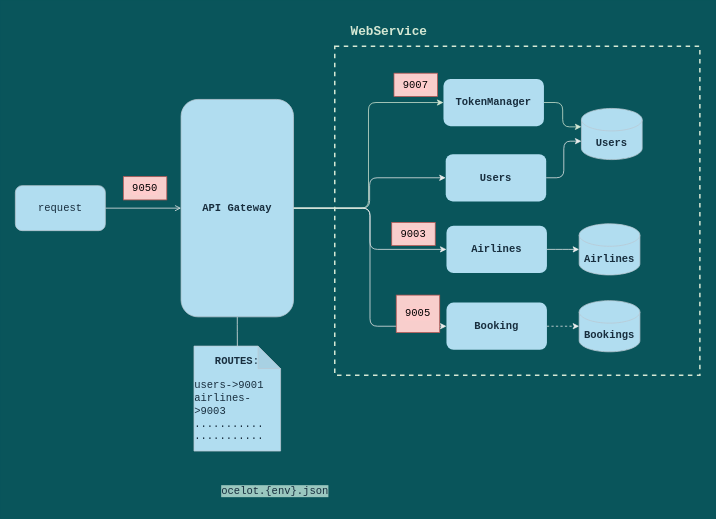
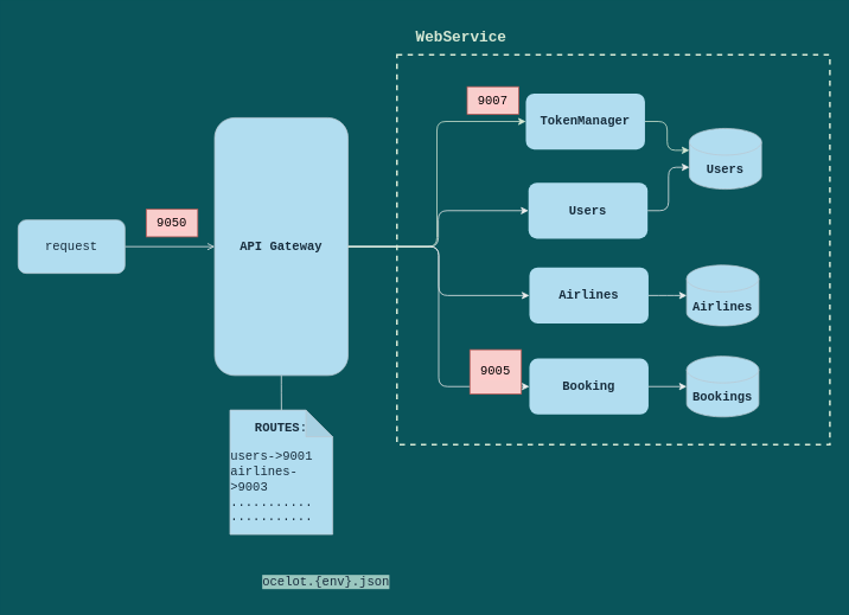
  <mxCell id="0" />
  <mxCell id="1" parent="0" />
  <mxCell id="2" value="" style="edgeStyle=orthogonalEdgeStyle;rounded=1;orthogonalLoop=1;jettySize=auto;html=1;fontFamily=Courier New;fontSize=14;endArrow=none;endFill=0;labelBackgroundColor=#09555B;strokeColor=#EEEEEE;fontColor=#FFFFFF;" parent="1" source="5" target="7" edge="1"><mxGeometry relative="1" as="geometry" /></mxCell>
  <mxCell id="3" style="edgeStyle=orthogonalEdgeStyle;curved=0;rounded=1;sketch=0;orthogonalLoop=1;jettySize=auto;html=1;entryX=0;entryY=0.5;entryDx=0;entryDy=0;fontColor=#FFFFFF;strokeColor=#EEEEEE;" parent="1" source="5" target="12" edge="1"><mxGeometry relative="1" as="geometry" /></mxCell>
  <mxCell id="4" style="edgeStyle=orthogonalEdgeStyle;curved=0;rounded=1;sketch=0;orthogonalLoop=1;jettySize=auto;html=1;exitX=1;exitY=0.5;exitDx=0;exitDy=0;entryX=0;entryY=0.5;entryDx=0;entryDy=0;fontColor=#FFFFFF;strokeColor=#EEEEEE;" parent="1" source="5" target="14" edge="1"><mxGeometry relative="1" as="geometry" /></mxCell>
  <mxCell id="5" value="&lt;font face=&quot;Courier New&quot; style=&quot;font-size: 14px&quot;&gt;&lt;b&gt;API Gateway&lt;/b&gt;&lt;/font&gt;" style="rounded=1;whiteSpace=wrap;html=1;fillColor=#B1DDF0;strokeColor=#BAC8D3;fontColor=#182E3E;" parent="1" vertex="1"><mxGeometry x="241" y="132" width="150" height="290" as="geometry" /></mxCell>
  <mxCell id="6" style="edgeStyle=orthogonalEdgeStyle;curved=0;rounded=1;sketch=0;orthogonalLoop=1;jettySize=auto;html=1;entryX=0;entryY=0.5;entryDx=0;entryDy=0;fontColor=#FFFFFF;strokeColor=#EEEEEE;" parent="1" source="5" target="16" edge="1"><mxGeometry relative="1" as="geometry" /></mxCell>
  <mxCell id="7" value="&lt;font face=&quot;Courier New&quot; style=&quot;font-size: 14px&quot;&gt;&lt;b&gt;ROUTES&lt;/b&gt;:&lt;br&gt;&lt;br&gt;&lt;div style=&quot;text-align: left&quot;&gt;&lt;span&gt;users-&amp;gt;9001&lt;/span&gt;&lt;/div&gt;&lt;div style=&quot;text-align: left&quot;&gt;&lt;span&gt;airlines-&amp;gt;9003&lt;/span&gt;&lt;/div&gt;&lt;div style=&quot;text-align: left&quot;&gt;&lt;span&gt;...........&lt;/span&gt;&lt;/div&gt;&lt;div style=&quot;text-align: left&quot;&gt;&lt;span&gt;...........&lt;/span&gt;&lt;/div&gt;&lt;/font&gt;" style="shape=note;whiteSpace=wrap;html=1;backgroundOutline=1;darkOpacity=0.05;fillColor=#B1DDF0;strokeColor=#BAC8D3;fontColor=#182E3E;rounded=1;" parent="1" vertex="1"><mxGeometry x="258.25" y="461" width="115.5" height="140" as="geometry" /></mxCell>
  <mxCell id="8" value="" style="rounded=0;whiteSpace=wrap;html=1;fillColor=none;dashed=1;strokeColor=#D5E8D4;strokeWidth=2;" parent="1" vertex="1"><mxGeometry x="446" y="61" width="487" height="439" as="geometry" /></mxCell>
  <mxCell id="9" style="edgeStyle=orthogonalEdgeStyle;rounded=1;orthogonalLoop=1;jettySize=auto;html=1;entryX=0;entryY=0.5;entryDx=0;entryDy=0;strokeColor=#D5E8D4;" parent="1" source="5" target="26" edge="1"><mxGeometry relative="1" as="geometry" /></mxCell>
  <mxCell id="10" value="&lt;p&gt;&lt;font style=&quot;font-size: 14px ; background-color: rgb(154 , 199 , 191)&quot; face=&quot;Courier New&quot;&gt;ocelot.{env}.json&lt;/font&gt;&lt;/p&gt;" style="text;html=1;strokeColor=none;fillColor=none;align=center;verticalAlign=middle;whiteSpace=wrap;rounded=1;fontColor=#182E3E;" parent="1" vertex="1"><mxGeometry x="287" y="640" width="158.75" height="30" as="geometry" /></mxCell>
  <mxCell id="11" style="edgeStyle=orthogonalEdgeStyle;curved=0;rounded=1;sketch=0;orthogonalLoop=1;jettySize=auto;html=1;entryX=0;entryY=0;entryDx=0;entryDy=43.688;entryPerimeter=0;fontFamily=Courier New;fontSize=14;fontColor=#FFFFFF;strokeColor=#EEEEEE;" parent="1" source="12" target="22" edge="1"><mxGeometry relative="1" as="geometry" /></mxCell>
  <mxCell id="12" value="&lt;font face=&quot;Courier New&quot; style=&quot;font-size: 14px&quot;&gt;&lt;b&gt;Users&lt;/b&gt;&lt;/font&gt;" style="rounded=1;whiteSpace=wrap;html=1;fillColor=#B1DDF0;strokeColor=none;fontColor=#182E3E;" parent="1" vertex="1"><mxGeometry x="594" y="205" width="134" height="63" as="geometry" /></mxCell>
  <mxCell id="13" style="edgeStyle=orthogonalEdgeStyle;curved=0;rounded=1;sketch=0;orthogonalLoop=1;jettySize=auto;html=1;fontFamily=Courier New;fontSize=14;fontColor=#FFFFFF;strokeColor=#EEEEEE;" parent="1" source="14" target="24" edge="1"><mxGeometry relative="1" as="geometry" /></mxCell>
  <mxCell id="14" value="&lt;font face=&quot;Courier New&quot; style=&quot;font-size: 14px&quot;&gt;&lt;b&gt;Airlines&lt;/b&gt;&lt;/font&gt;" style="rounded=1;whiteSpace=wrap;html=1;fillColor=#B1DDF0;strokeColor=none;fontColor=#182E3E;" parent="1" vertex="1"><mxGeometry x="595" y="300.5" width="134" height="63" as="geometry" /></mxCell>
- <mxCell id="15" style="edgeStyle=orthogonalEdgeStyle;curved=0;rounded=1;sketch=0;orthogonalLoop=1;jettySize=auto;html=1;entryX=0;entryY=0.5;entryDx=0;entryDy=0;entryPerimeter=0;fontFamily=Courier New;fontSize=14;fontColor=#FFFFFF;strokeColor=#EEEEEE;dashed=1;" parent="1" source="16" target="23" edge="1"><mxGeometry relative="1" as="geometry" /></mxCell>
+ <mxCell id="15" style="edgeStyle=orthogonalEdgeStyle;curved=0;rounded=1;sketch=0;orthogonalLoop=1;jettySize=auto;html=1;entryX=0;entryY=0.5;entryDx=0;entryDy=0;entryPerimeter=0;fontFamily=Courier New;fontSize=14;fontColor=#FFFFFF;strokeColor=#EEEEEE;" parent="1" source="16" target="23" edge="1"><mxGeometry relative="1" as="geometry" /></mxCell>
  <mxCell id="16" value="&lt;font face=&quot;Courier New&quot; style=&quot;font-size: 14px&quot;&gt;&lt;b&gt;Booking&lt;/b&gt;&lt;/font&gt;" style="rounded=1;whiteSpace=wrap;html=1;fillColor=#B1DDF0;strokeColor=none;fontColor=#182E3E;" parent="1" vertex="1"><mxGeometry x="595" y="403" width="134" height="63" as="geometry" /></mxCell>
- <mxCell id="17" value="9003" style="rounded=0;whiteSpace=wrap;html=1;labelBackgroundColor=#FFCCCC;sketch=0;fontFamily=Courier New;fontSize=14;strokeColor=#b85450;fillColor=#f8cecc;" parent="1" vertex="1"><mxGeometry x="522" y="296" width="58" height="31" as="geometry" /></mxCell>
  <mxCell id="18" value="9050" style="rounded=0;whiteSpace=wrap;html=1;labelBackgroundColor=#FFCCCC;sketch=0;fontFamily=Courier New;fontSize=14;strokeColor=#b85450;fillColor=#f8cecc;" parent="1" vertex="1"><mxGeometry x="164" y="235" width="58" height="31" as="geometry" /></mxCell>
  <mxCell id="19" style="edgeStyle=orthogonalEdgeStyle;curved=0;rounded=1;sketch=0;orthogonalLoop=1;jettySize=auto;html=1;exitX=1;exitY=0.5;exitDx=0;exitDy=0;entryX=0;entryY=0.5;entryDx=0;entryDy=0;fontFamily=Courier New;fontSize=14;fontColor=#FFFFFF;strokeColor=#EEEEEE;endArrow=open;" parent="1" source="20" target="5" edge="1"><mxGeometry relative="1" as="geometry" /></mxCell>
  <mxCell id="20" value="request" style="rounded=1;whiteSpace=wrap;html=1;labelBackgroundColor=none;sketch=0;fontFamily=Courier New;fontSize=14;fontColor=#182E3E;strokeColor=#BAC8D3;fillColor=#B1DDF0;" parent="1" vertex="1"><mxGeometry x="20" y="247" width="120" height="60" as="geometry" /></mxCell>
  <mxCell id="21" value="9005" style="rounded=0;whiteSpace=wrap;html=1;labelBackgroundColor=#FFCCCC;sketch=0;fontFamily=Courier New;fontSize=14;strokeColor=#b85450;fillColor=#f8cecc;" parent="1" vertex="1"><mxGeometry x="528" y="393" width="58" height="50" as="geometry" /></mxCell>
  <mxCell id="22" value="&lt;b&gt;Users&lt;/b&gt;" style="shape=cylinder3;whiteSpace=wrap;html=1;boundedLbl=1;backgroundOutline=1;size=15;rounded=1;labelBackgroundColor=none;sketch=0;fontFamily=Courier New;fontSize=14;fontColor=#182E3E;strokeColor=#BAC8D3;fillColor=#B1DDF0;" parent="1" vertex="1"><mxGeometry x="775" y="144" width="81" height="68.25" as="geometry" /></mxCell>
  <mxCell id="23" value="&lt;b&gt;Bookings&lt;/b&gt;" style="shape=cylinder3;whiteSpace=wrap;html=1;boundedLbl=1;backgroundOutline=1;size=15;rounded=1;labelBackgroundColor=none;sketch=0;fontFamily=Courier New;fontSize=14;fontColor=#182E3E;strokeColor=#BAC8D3;fillColor=#B1DDF0;" parent="1" vertex="1"><mxGeometry x="772" y="400.38" width="81" height="68.25" as="geometry" /></mxCell>
  <mxCell id="24" value="&lt;b&gt;Airlines&lt;/b&gt;" style="shape=cylinder3;whiteSpace=wrap;html=1;boundedLbl=1;backgroundOutline=1;size=15;rounded=1;labelBackgroundColor=none;sketch=0;fontFamily=Courier New;fontSize=14;fontColor=#182E3E;strokeColor=#BAC8D3;fillColor=#B1DDF0;" parent="1" vertex="1"><mxGeometry x="772" y="297.88" width="81" height="68.25" as="geometry" /></mxCell>
  <mxCell id="25" style="edgeStyle=orthogonalEdgeStyle;rounded=1;orthogonalLoop=1;jettySize=auto;html=1;entryX=0;entryY=0;entryDx=0;entryDy=24.562;entryPerimeter=0;strokeColor=#D5E8D4;" parent="1" source="26" target="22" edge="1"><mxGeometry relative="1" as="geometry"><mxPoint x="768" y="136.125" as="targetPoint" /></mxGeometry></mxCell>
  <mxCell id="26" value="&lt;font face=&quot;Courier New&quot; style=&quot;font-size: 14px&quot;&gt;&lt;b&gt;TokenManager&lt;/b&gt;&lt;/font&gt;" style="rounded=1;whiteSpace=wrap;html=1;fillColor=#B1DDF0;strokeColor=none;fontColor=#182E3E;" parent="1" vertex="1"><mxGeometry x="591" y="104.62" width="134" height="63" as="geometry" /></mxCell>
  <mxCell id="27" value="9007" style="rounded=0;whiteSpace=wrap;html=1;labelBackgroundColor=#FFCCCC;sketch=0;fontFamily=Courier New;fontSize=14;strokeColor=#b85450;fillColor=#f8cecc;" parent="1" vertex="1"><mxGeometry x="525" y="97" width="58" height="31" as="geometry" /></mxCell>
  <mxCell id="28" value="&lt;p&gt;&lt;font color=&quot;#d5e8d4&quot; face=&quot;Courier New&quot; size=&quot;1&quot;&gt;&lt;b style=&quot;font-size: 17px&quot;&gt;WebService&lt;/b&gt;&lt;/font&gt;&lt;/p&gt;" style="text;html=1;align=center;verticalAlign=middle;resizable=0;points=[];autosize=1;strokeColor=none;fillColor=none;" parent="1" vertex="1"><mxGeometry x="463" y="20" width="110" height="44" as="geometry" /></mxCell>
